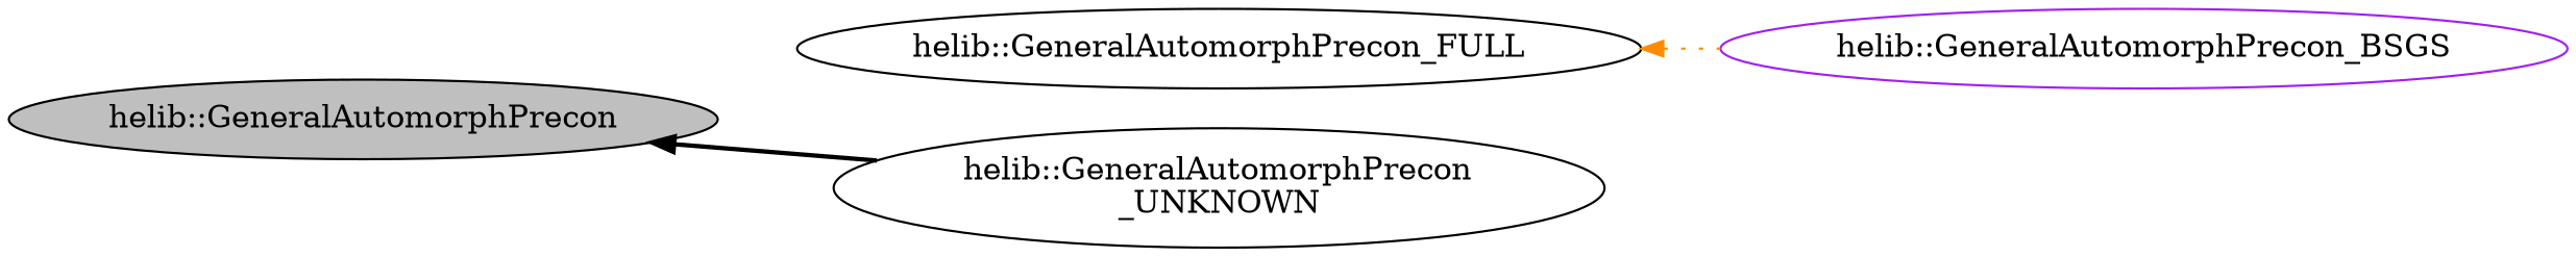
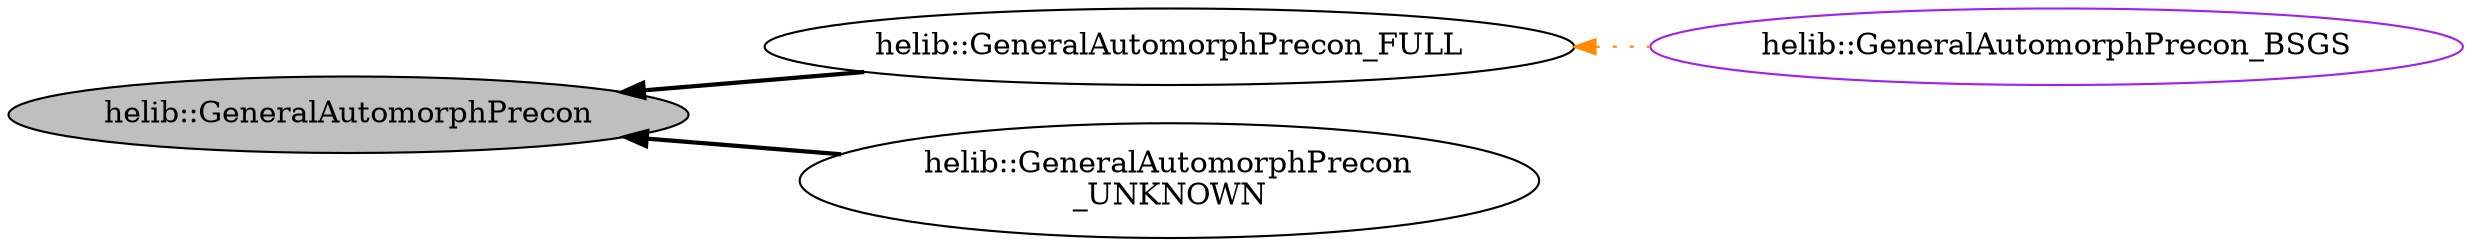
  digraph {
    rankdir=LR
    node [color=black fillcolor=white style=filled]
    edge [color=black dir=back style=bold]
    n1 [fillcolor=grey75 fontcolor=black label="helib::GeneralAutomorphPrecon"]
    n2 [label="helib::GeneralAutomorphPrecon_FULL"]
    n3 [label="helib::GeneralAutomorphPrecon\l_UNKNOWN"]
    n4 [color=purple label="helib::GeneralAutomorphPrecon_BSGS"]
+   n1 -> n2
    n1 -> n3
    n2 -> n4 [color=darkorange style=dotted]
  }
